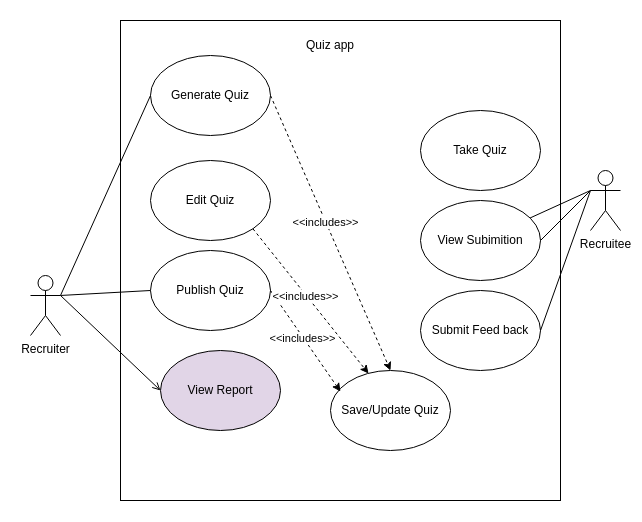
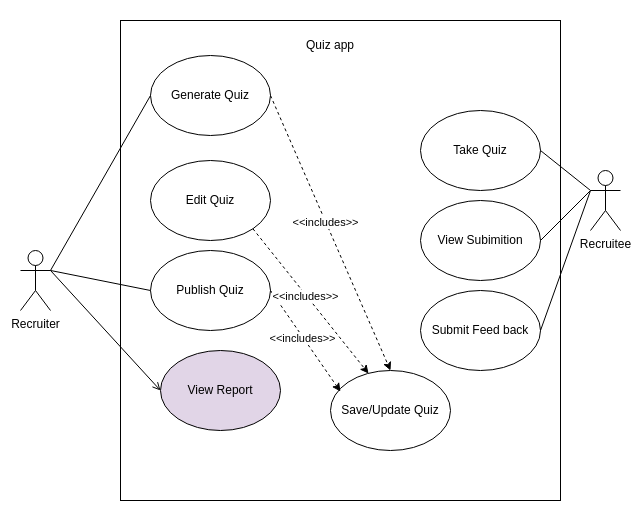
  <mxCell id="0" />
  <mxCell id="1" parent="0" />
- <mxCell id="2" value="Recruiter" style="shape=umlActor;verticalLabelPosition=bottom;verticalAlign=top;html=1;outlineConnect=0;" parent="1" vertex="1"><mxGeometry x="30" y="275" width="30" height="60" as="geometry" /></mxCell>
+ <mxCell id="2" value="Recruiter" style="shape=umlActor;verticalLabelPosition=bottom;verticalAlign=top;html=1;outlineConnect=0;" parent="1" vertex="1"><mxGeometry x="20" y="250" width="30" height="60" as="geometry" /></mxCell>
  <mxCell id="3" value="Recruitee" style="shape=umlActor;verticalLabelPosition=bottom;verticalAlign=top;html=1;outlineConnect=0;" parent="1" vertex="1"><mxGeometry x="590" y="170" width="30" height="60" as="geometry" /></mxCell>
  <mxCell id="4" value="" style="rounded=0;whiteSpace=wrap;html=1;" parent="1" vertex="1"><mxGeometry x="120" y="20" width="440" height="480" as="geometry" /></mxCell>
  <mxCell id="5" value="Generate Quiz" style="ellipse;whiteSpace=wrap;html=1;" parent="1" vertex="1"><mxGeometry x="150" y="55" width="120" height="80" as="geometry" /></mxCell>
  <mxCell id="6" value="Edit Quiz" style="ellipse;whiteSpace=wrap;html=1;" parent="1" vertex="1"><mxGeometry x="150" y="160" width="120" height="80" as="geometry" /></mxCell>
  <mxCell id="7" value="Publish Quiz" style="ellipse;whiteSpace=wrap;html=1;" parent="1" vertex="1"><mxGeometry x="150" y="250" width="120" height="80" as="geometry" /></mxCell>
  <mxCell id="8" value="" style="endArrow=none;html=1;rounded=0;exitX=1;exitY=0.333;exitDx=0;exitDy=0;exitPerimeter=0;entryX=0;entryY=0.5;entryDx=0;entryDy=0;" parent="1" source="2" target="5" edge="1"><mxGeometry width="50" height="50" relative="1" as="geometry"><mxPoint x="70" y="260" as="sourcePoint" /><mxPoint x="370" y="420" as="targetPoint" /></mxGeometry></mxCell>
  <mxCell id="9" value="Quiz app" style="text;html=1;align=center;verticalAlign=middle;whiteSpace=wrap;rounded=0;" parent="1" vertex="1"><mxGeometry x="300" y="30" width="60" height="30" as="geometry" /></mxCell>
  <mxCell id="10" value="Take Quiz" style="ellipse;whiteSpace=wrap;html=1;" parent="1" vertex="1"><mxGeometry x="420" y="110" width="120" height="80" as="geometry" /></mxCell>
  <mxCell id="11" value="View Report" style="ellipse;whiteSpace=wrap;html=1;fillColor=#e1d5e7;" parent="1" vertex="1"><mxGeometry x="160" y="350" width="120" height="80" as="geometry" /></mxCell>
  <mxCell id="12" value="Save/Update Quiz" style="ellipse;whiteSpace=wrap;html=1;" parent="1" vertex="1"><mxGeometry x="330" y="370" width="120" height="80" as="geometry" /></mxCell>
  <mxCell id="13" value="View Subimition" style="ellipse;whiteSpace=wrap;html=1;" parent="1" vertex="1"><mxGeometry x="420" y="200" width="120" height="80" as="geometry" /></mxCell>
  <mxCell id="14" value="" style="endArrow=none;html=1;rounded=0;exitX=1;exitY=0.333;exitDx=0;exitDy=0;exitPerimeter=0;entryX=0;entryY=0.5;entryDx=0;entryDy=0;" parent="1" source="2" target="7" edge="1"><mxGeometry width="50" height="50" relative="1" as="geometry"><mxPoint x="60" y="280" as="sourcePoint" /><mxPoint x="162" y="258" as="targetPoint" /></mxGeometry></mxCell>
  <mxCell id="15" value="" style="endArrow=open;html=1;rounded=0;exitX=1;exitY=0.333;exitDx=0;exitDy=0;exitPerimeter=0;entryX=0;entryY=0.5;entryDx=0;entryDy=0;" parent="1" source="2" target="11" edge="1"><mxGeometry width="50" height="50" relative="1" as="geometry"><mxPoint x="60" y="280" as="sourcePoint" /><mxPoint x="160" y="350" as="targetPoint" /></mxGeometry></mxCell>
  <mxCell id="16" value="Submit Feed back" style="ellipse;whiteSpace=wrap;html=1;" parent="1" vertex="1"><mxGeometry x="420" y="290" width="120" height="80" as="geometry" /></mxCell>
  <mxCell id="17" value="" style="endArrow=classic;html=1;rounded=0;exitX=1;exitY=0.5;exitDx=0;exitDy=0;entryX=0.5;entryY=0;entryDx=0;entryDy=0;dashed=1;" parent="1" source="5" target="12" edge="1"><mxGeometry width="50" height="50" relative="1" as="geometry"><mxPoint x="320" y="470" as="sourcePoint" /><mxPoint x="370" y="420" as="targetPoint" /></mxGeometry></mxCell>
  <mxCell id="18" value="&amp;lt;&amp;lt;includes&amp;gt;&amp;gt;" style="edgeLabel;html=1;align=center;verticalAlign=middle;resizable=0;points=[];" parent="17" vertex="1" connectable="0"><mxGeometry x="-0.077" y="-1" relative="1" as="geometry"><mxPoint as="offset" /></mxGeometry></mxCell>
  <mxCell id="19" value="" style="endArrow=classic;html=1;rounded=0;exitX=1;exitY=0.5;exitDx=0;exitDy=0;dashed=1;entryX=0.083;entryY=0.263;entryDx=0;entryDy=0;entryPerimeter=0;" parent="1" source="7" target="12" edge="1"><mxGeometry width="50" height="50" relative="1" as="geometry"><mxPoint x="280" y="160" as="sourcePoint" /><mxPoint x="330" y="400" as="targetPoint" /></mxGeometry></mxCell>
  <mxCell id="20" value="&amp;lt;&amp;lt;includes&amp;gt;&amp;gt;" style="edgeLabel;html=1;align=center;verticalAlign=middle;resizable=0;points=[];" parent="19" vertex="1" connectable="0"><mxGeometry x="-0.077" y="-1" relative="1" as="geometry"><mxPoint as="offset" /></mxGeometry></mxCell>
  <mxCell id="21" value="" style="endArrow=classic;html=1;rounded=0;exitX=1;exitY=1;exitDx=0;exitDy=0;entryX=0.317;entryY=0.038;entryDx=0;entryDy=0;dashed=1;entryPerimeter=0;" parent="1" source="6" target="12" edge="1"><mxGeometry width="50" height="50" relative="1" as="geometry"><mxPoint x="280" y="350" as="sourcePoint" /><mxPoint x="370" y="320" as="targetPoint" /></mxGeometry></mxCell>
  <mxCell id="22" value="&amp;lt;&amp;lt;includes&amp;gt;&amp;gt;" style="edgeLabel;html=1;align=center;verticalAlign=middle;resizable=0;points=[];" parent="21" vertex="1" connectable="0"><mxGeometry x="-0.077" y="-1" relative="1" as="geometry"><mxPoint as="offset" /></mxGeometry></mxCell>
- <mxCell id="23" value="" style="endArrow=none;html=1;rounded=0;exitX=0;exitY=0.333;exitDx=0;exitDy=0;exitPerimeter=0;" parent="1" source="3" target="13" edge="1"><mxGeometry width="50" height="50" relative="1" as="geometry"><mxPoint x="60" y="280" as="sourcePoint" /><mxPoint x="160" y="130" as="targetPoint" /></mxGeometry></mxCell>
+ <mxCell id="23" value="" style="endArrow=none;html=1;rounded=0;exitX=0;exitY=0.333;exitDx=0;exitDy=0;exitPerimeter=0;entryX=1;entryY=0.5;entryDx=0;entryDy=0;" parent="1" source="3" target="10" edge="1"><mxGeometry width="50" height="50" relative="1" as="geometry"><mxPoint x="60" y="280" as="sourcePoint" /><mxPoint x="160" y="130" as="targetPoint" /></mxGeometry></mxCell>
  <mxCell id="24" value="" style="endArrow=none;html=1;rounded=0;entryX=1;entryY=0.5;entryDx=0;entryDy=0;" parent="1" target="16" edge="1"><mxGeometry width="50" height="50" relative="1" as="geometry"><mxPoint x="590" y="190" as="sourcePoint" /><mxPoint x="540" y="330" as="targetPoint" /></mxGeometry></mxCell>
  <mxCell id="25" value="" style="endArrow=none;html=1;rounded=0;entryX=1;entryY=0.5;entryDx=0;entryDy=0;" parent="1" target="13" edge="1"><mxGeometry width="50" height="50" relative="1" as="geometry"><mxPoint x="590" y="190" as="sourcePoint" /><mxPoint x="550" y="250" as="targetPoint" /></mxGeometry></mxCell>
